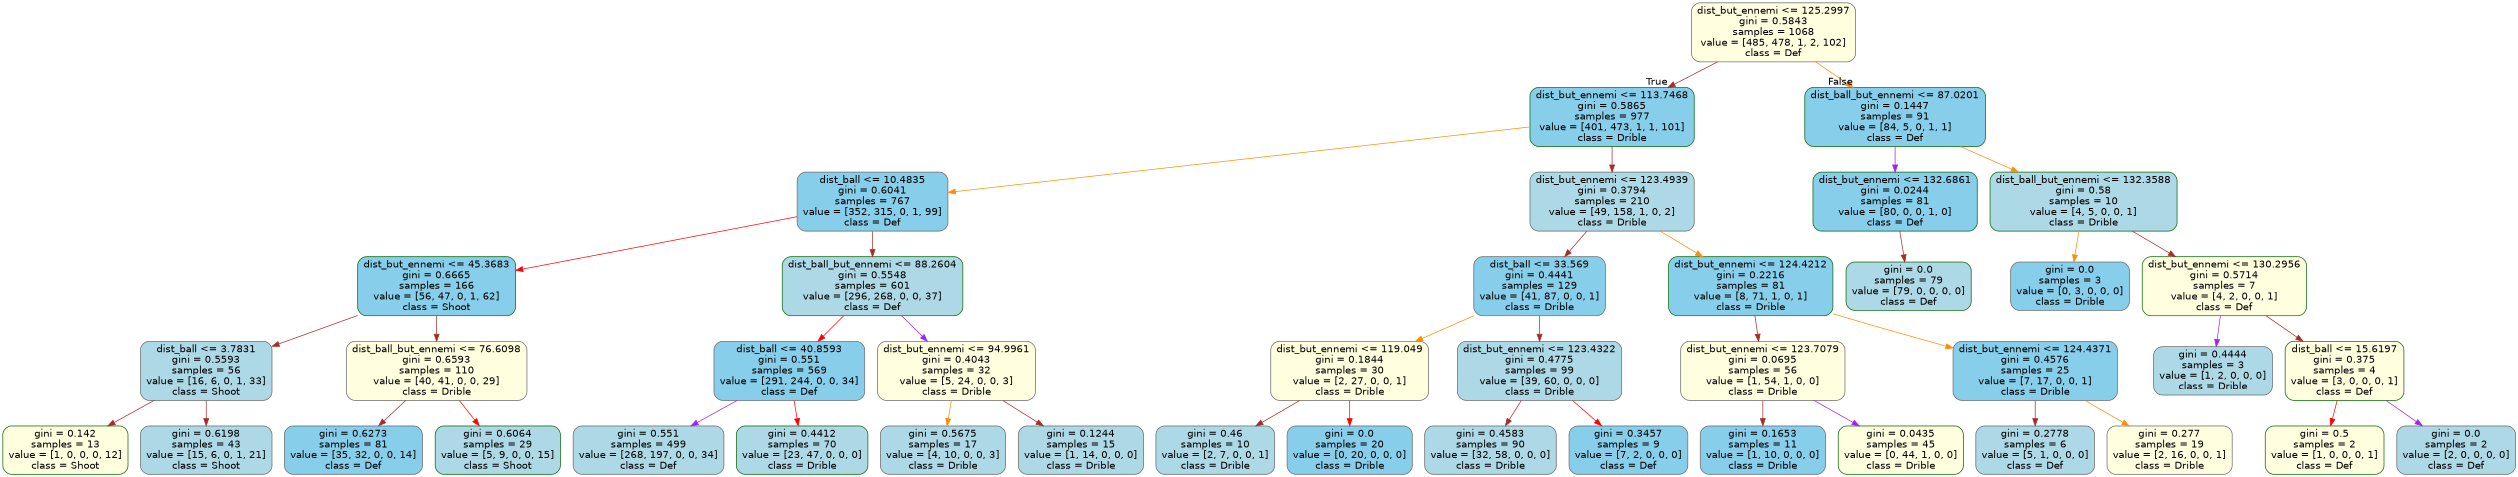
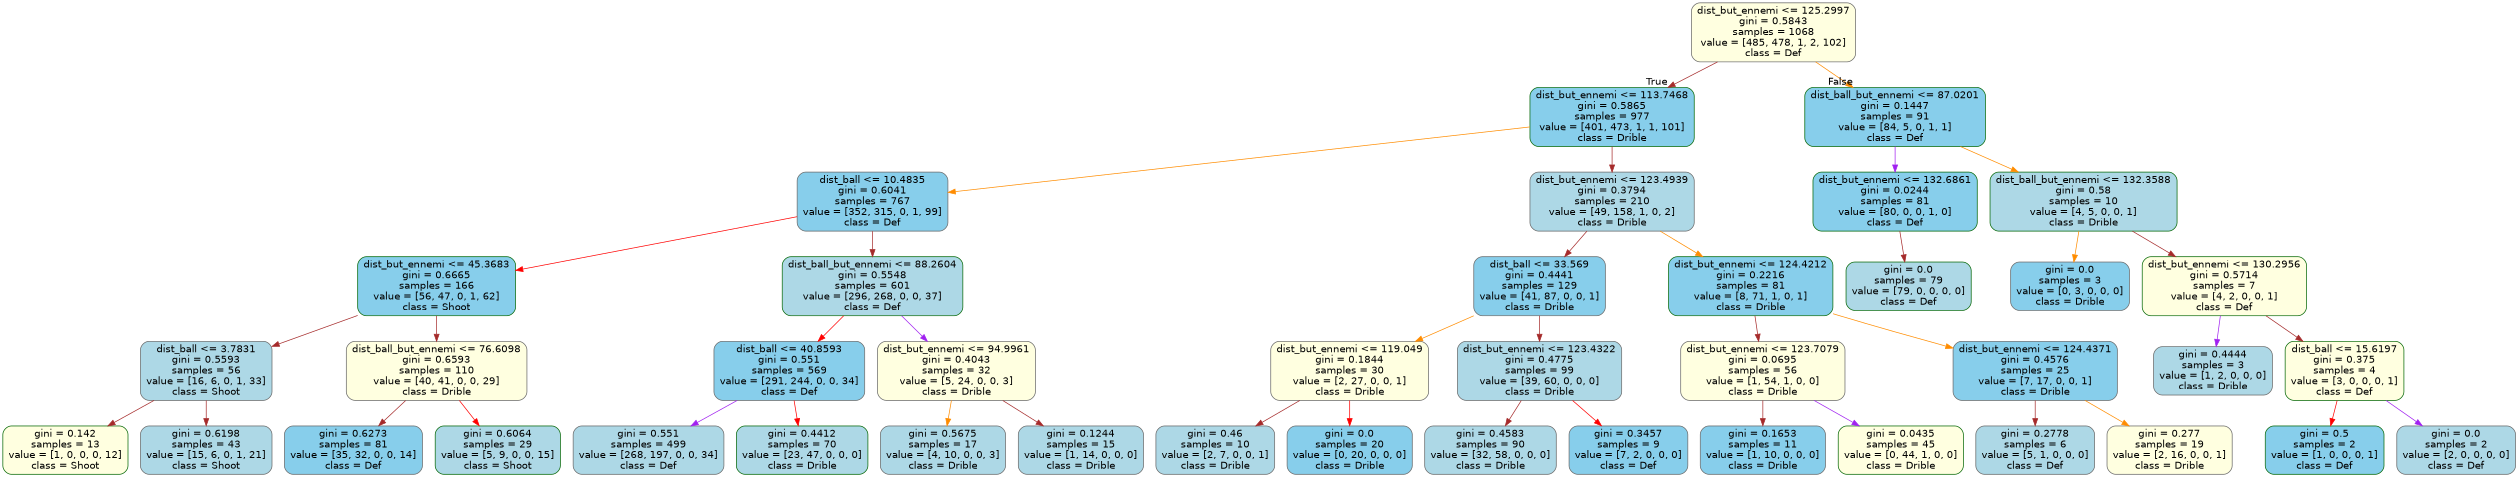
  digraph {
    node [color=gray40 fillcolor=lightblue fontname=helvetica shape=box style="filled, rounded"]
    edge [color=brown fontname=helvetica]
    n1 [fillcolor=lightyellow label="dist_but_ennemi <= 125.2997\ngini = 0.5843\nsamples = 1068\nvalue = [485, 478, 1, 2, 102]\nclass = Def"]
    n2 [color=darkgreen fillcolor=skyblue label="dist_but_ennemi <= 113.7468\ngini = 0.5865\nsamples = 977\nvalue = [401, 473, 1, 1, 101]\nclass = Drible"]
    n3 [color=darkgreen fillcolor=skyblue label="dist_ball_but_ennemi <= 87.0201\ngini = 0.1447\nsamples = 91\nvalue = [84, 5, 0, 1, 1]\nclass = Def"]
    n4 [fillcolor=skyblue label="dist_ball <= 10.4835\ngini = 0.6041\nsamples = 767\nvalue = [352, 315, 0, 1, 99]\nclass = Def"]
    n5 [label="dist_but_ennemi <= 123.4939\ngini = 0.3794\nsamples = 210\nvalue = [49, 158, 1, 0, 2]\nclass = Drible"]
    n6 [color=darkgreen fillcolor=skyblue label="dist_but_ennemi <= 132.6861\ngini = 0.0244\nsamples = 81\nvalue = [80, 0, 0, 1, 0]\nclass = Def"]
    n7 [color=darkgreen label="dist_ball_but_ennemi <= 132.3588\ngini = 0.58\nsamples = 10\nvalue = [4, 5, 0, 0, 1]\nclass = Drible"]
    n8 [color=darkgreen fillcolor=skyblue label="dist_but_ennemi <= 45.3683\ngini = 0.6665\nsamples = 166\nvalue = [56, 47, 0, 1, 62]\nclass = Shoot"]
    n9 [color=darkgreen label="dist_ball_but_ennemi <= 88.2604\ngini = 0.5548\nsamples = 601\nvalue = [296, 268, 0, 0, 37]\nclass = Def"]
    n10 [fillcolor=skyblue label="dist_ball <= 33.569\ngini = 0.4441\nsamples = 129\nvalue = [41, 87, 0, 0, 1]\nclass = Drible"]
    n11 [color=darkgreen fillcolor=skyblue label="dist_but_ennemi <= 124.4212\ngini = 0.2216\nsamples = 81\nvalue = [8, 71, 1, 0, 1]\nclass = Drible"]
    n12 [label="dist_ball <= 3.7831\ngini = 0.5593\nsamples = 56\nvalue = [16, 6, 0, 1, 33]\nclass = Shoot"]
    n13 [fillcolor=lightyellow label="dist_ball_but_ennemi <= 76.6098\ngini = 0.6593\nsamples = 110\nvalue = [40, 41, 0, 0, 29]\nclass = Drible"]
    n14 [fillcolor=skyblue label="dist_ball <= 40.8593\ngini = 0.551\nsamples = 569\nvalue = [291, 244, 0, 0, 34]\nclass = Def"]
    n15 [fillcolor=lightyellow label="dist_but_ennemi <= 94.9961\ngini = 0.4043\nsamples = 32\nvalue = [5, 24, 0, 0, 3]\nclass = Drible"]
    n16 [color=darkgreen fillcolor=lightyellow label="gini = 0.142\nsamples = 13\nvalue = [1, 0, 0, 0, 12]\nclass = Shoot"]
    n17 [label="gini = 0.6198\nsamples = 43\nvalue = [15, 6, 0, 1, 21]\nclass = Shoot"]
    n18 [fillcolor=skyblue label="gini = 0.6273\nsamples = 81\nvalue = [35, 32, 0, 0, 14]\nclass = Def"]
    n19 [color=darkgreen label="gini = 0.6064\nsamples = 29\nvalue = [5, 9, 0, 0, 15]\nclass = Shoot"]
    n20 [label="gini = 0.551\nsamples = 499\nvalue = [268, 197, 0, 0, 34]\nclass = Def"]
    n21 [color=darkgreen label="gini = 0.4412\nsamples = 70\nvalue = [23, 47, 0, 0, 0]\nclass = Drible"]
    n22 [label="gini = 0.5675\nsamples = 17\nvalue = [4, 10, 0, 0, 3]\nclass = Drible"]
    n23 [label="gini = 0.1244\nsamples = 15\nvalue = [1, 14, 0, 0, 0]\nclass = Drible"]
    n24 [fillcolor=lightyellow label="dist_but_ennemi <= 119.049\ngini = 0.1844\nsamples = 30\nvalue = [2, 27, 0, 0, 1]\nclass = Drible"]
    n25 [label="dist_but_ennemi <= 123.4322\ngini = 0.4775\nsamples = 99\nvalue = [39, 60, 0, 0, 0]\nclass = Drible"]
    n26 [fillcolor=lightyellow label="dist_but_ennemi <= 123.7079\ngini = 0.0695\nsamples = 56\nvalue = [1, 54, 1, 0, 0]\nclass = Drible"]
    n27 [fillcolor=skyblue label="dist_but_ennemi <= 124.4371\ngini = 0.4576\nsamples = 25\nvalue = [7, 17, 0, 0, 1]\nclass = Drible"]
    n28 [label="gini = 0.46\nsamples = 10\nvalue = [2, 7, 0, 0, 1]\nclass = Drible"]
    n29 [fillcolor=skyblue label="gini = 0.0\nsamples = 20\nvalue = [0, 20, 0, 0, 0]\nclass = Drible"]
    n30 [label="gini = 0.4583\nsamples = 90\nvalue = [32, 58, 0, 0, 0]\nclass = Drible"]
    n31 [fillcolor=skyblue label="gini = 0.3457\nsamples = 9\nvalue = [7, 2, 0, 0, 0]\nclass = Def"]
    n32 [fillcolor=skyblue label="gini = 0.1653\nsamples = 11\nvalue = [1, 10, 0, 0, 0]\nclass = Drible"]
    n33 [color=darkgreen fillcolor=lightyellow label="gini = 0.0435\nsamples = 45\nvalue = [0, 44, 1, 0, 0]\nclass = Drible"]
    n34 [label="gini = 0.2778\nsamples = 6\nvalue = [5, 1, 0, 0, 0]\nclass = Def"]
    n35 [fillcolor=lightyellow label="gini = 0.277\nsamples = 19\nvalue = [2, 16, 0, 0, 1]\nclass = Drible"]
    n36 [color=darkgreen label="gini = 0.0\nsamples = 79\nvalue = [79, 0, 0, 0, 0]\nclass = Def"]
    n37 [fillcolor=skyblue label="gini = 0.0\nsamples = 3\nvalue = [0, 3, 0, 0, 0]\nclass = Drible"]
    n38 [color=darkgreen fillcolor=lightyellow label="dist_but_ennemi <= 130.2956\ngini = 0.5714\nsamples = 7\nvalue = [4, 2, 0, 0, 1]\nclass = Def"]
    n39 [label="gini = 0.4444\nsamples = 3\nvalue = [1, 2, 0, 0, 0]\nclass = Drible"]
    n40 [color=darkgreen fillcolor=lightyellow label="dist_ball <= 15.6197\ngini = 0.375\nsamples = 4\nvalue = [3, 0, 0, 0, 1]\nclass = Def"]
-   n41 [color=darkgreen fillcolor=lightyellow label="gini = 0.5\nsamples = 2\nvalue = [1, 0, 0, 0, 1]\nclass = Def"]
+   n41 [color=darkgreen fillcolor=skyblue label="gini = 0.5\nsamples = 2\nvalue = [1, 0, 0, 0, 1]\nclass = Def"]
    n42 [label="gini = 0.0\nsamples = 2\nvalue = [2, 0, 0, 0, 0]\nclass = Def"]
    n1 -> n2 [headlabel=True labelangle=45 labeldistance=2.5]
    n1 -> n3 [color=darkorange headlabel=False labelangle=-45 labeldistance=2.5]
    n2 -> n4 [color=darkorange]
    n2 -> n5
    n3 -> n6 [color=purple]
    n3 -> n7 [color=darkorange]
    n4 -> n8 [color=red]
    n4 -> n9
    n5 -> n10
    n5 -> n11 [color=darkorange]
    n6 -> n36
    n7 -> n37 [color=darkorange]
    n7 -> n38
    n8 -> n12
    n8 -> n13
    n9 -> n14 [color=red]
    n9 -> n15 [color=purple]
    n10 -> n24 [color=darkorange]
    n10 -> n25
    n11 -> n26
    n11 -> n27 [color=darkorange]
    n12 -> n16
    n12 -> n17
    n13 -> n18
    n13 -> n19 [color=red]
    n14 -> n20 [color=purple]
    n14 -> n21 [color=red]
    n15 -> n22 [color=darkorange]
    n15 -> n23
    n24 -> n28
    n24 -> n29 [color=red]
    n25 -> n30
    n25 -> n31 [color=red]
    n26 -> n32
    n26 -> n33 [color=purple]
    n27 -> n34
    n27 -> n35 [color=darkorange]
    n38 -> n39 [color=purple]
    n38 -> n40
    n40 -> n41 [color=red]
    n40 -> n42 [color=purple]
  }
